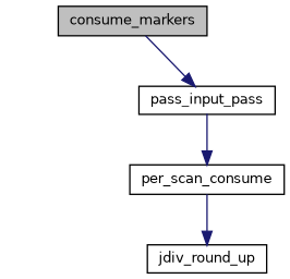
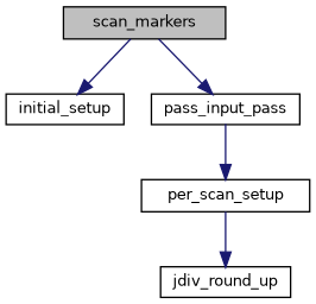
  digraph {
    rankdir=TB
    node [color=black fontname=Helvetica fontsize=10 shape=record]
    edge [color=midnightblue fontname=Helvetica fontsize=10 labelfontname=Helvetica labelfontsize=10 style=solid]
-   n1 [fillcolor=grey75 fontcolor=black height=0.2 label=consume_markers style=filled width=0.4]
+   n1 [fillcolor=grey75 fontcolor=black height=0.2 label=scan_markers style=filled width=0.4]
+   n2 [height=0.2 label=initial_setup width=0.4]
    n3 [height=0.2 label=pass_input_pass width=0.4]
-   n4 [height=0.2 label=per_scan_consume width=0.4]
+   n4 [height=0.2 label=per_scan_setup width=0.4]
    n5 [height=0.2 label=jdiv_round_up width=0.4]
+   n1 -> n2
    n1 -> n3
    n3 -> n4
    n4 -> n5
  }
